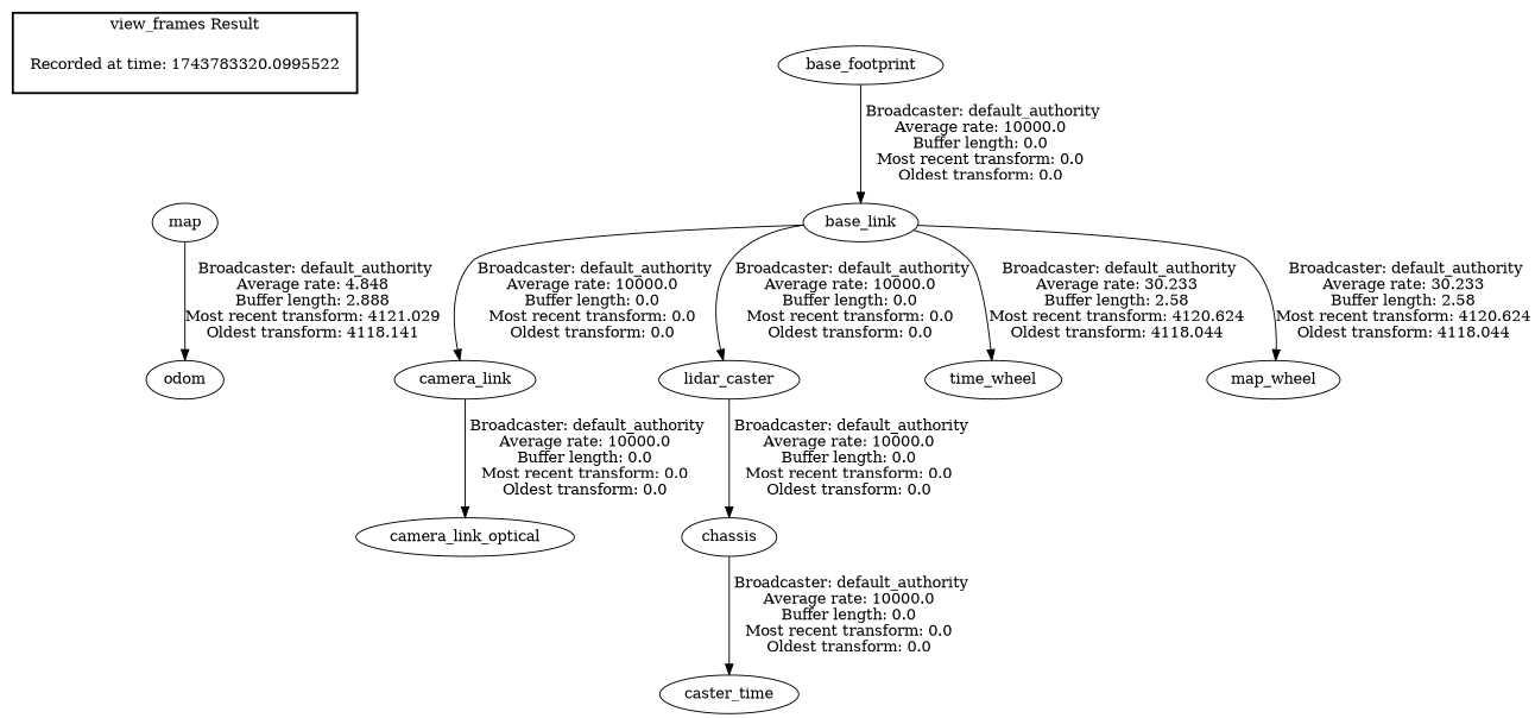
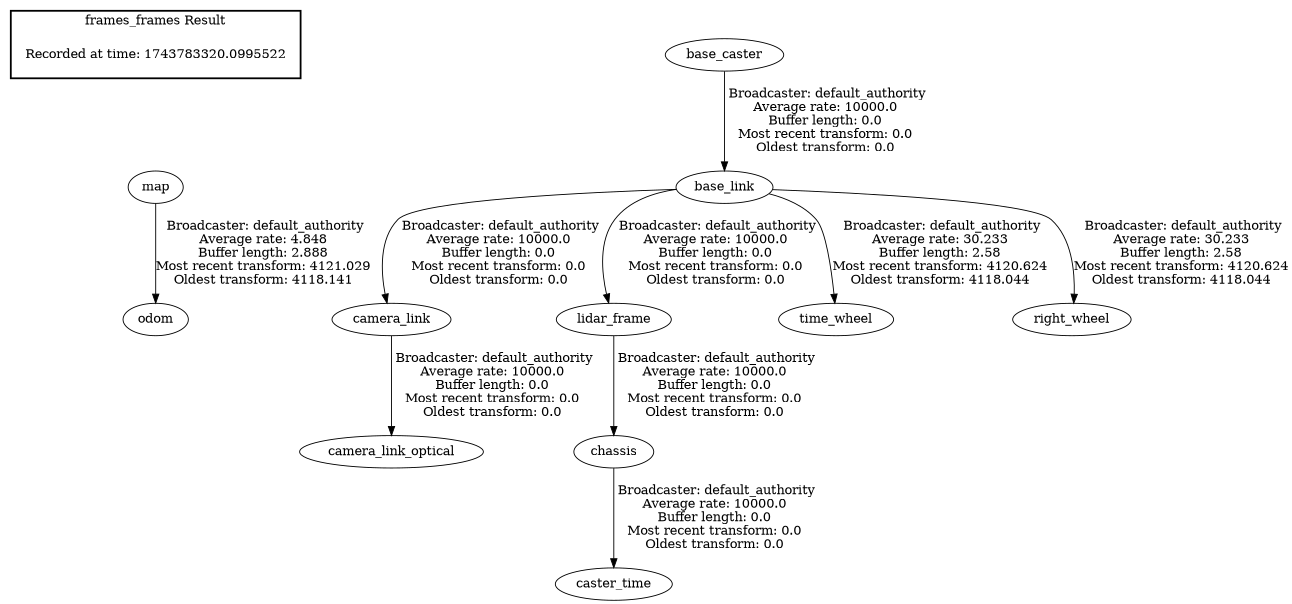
  digraph {
    "Recorded at time: 1743783320.0995522" [shape=plaintext]
    map
    odom
-   base_footprint
+   base_footprint [label=base_caster]
    base_link
    camera_link
-   lidar_frame [label=lidar_caster]
+   lidar_frame
    n8 [label=time_wheel]
-   right_wheel [label=map_wheel]
+   right_wheel
    camera_link_optical
    n11 [label=caster_time]
    chassis
    subgraph cluster_1 {
      color=black
-     label="view_frames Result"
+     label="frames_frames Result"
      style=bold
      "Recorded at time: 1743783320.0995522"
    }
    "Recorded at time: 1743783320.0995522" -> map [style=invis]
    map -> odom [label=" Broadcaster: default_authority\nAverage rate: 4.848\nBuffer length: 2.888\nMost recent transform: 4121.029\nOldest transform: 4118.141\n"]
    base_footprint -> base_link [label=" Broadcaster: default_authority\nAverage rate: 10000.0\nBuffer length: 0.0\nMost recent transform: 0.0\nOldest transform: 0.0\n"]
    base_link -> camera_link [label=" Broadcaster: default_authority\nAverage rate: 10000.0\nBuffer length: 0.0\nMost recent transform: 0.0\nOldest transform: 0.0\n"]
    base_link -> lidar_frame [label=" Broadcaster: default_authority\nAverage rate: 10000.0\nBuffer length: 0.0\nMost recent transform: 0.0\nOldest transform: 0.0\n"]
    base_link -> n8 [label=" Broadcaster: default_authority\nAverage rate: 30.233\nBuffer length: 2.58\nMost recent transform: 4120.624\nOldest transform: 4118.044\n"]
    base_link -> right_wheel [label=" Broadcaster: default_authority\nAverage rate: 30.233\nBuffer length: 2.58\nMost recent transform: 4120.624\nOldest transform: 4118.044\n"]
    camera_link -> camera_link_optical [label=" Broadcaster: default_authority\nAverage rate: 10000.0\nBuffer length: 0.0\nMost recent transform: 0.0\nOldest transform: 0.0\n"]
    lidar_frame -> chassis [label=" Broadcaster: default_authority\nAverage rate: 10000.0\nBuffer length: 0.0\nMost recent transform: 0.0\nOldest transform: 0.0\n"]
    chassis -> n11 [label=" Broadcaster: default_authority\nAverage rate: 10000.0\nBuffer length: 0.0\nMost recent transform: 0.0\nOldest transform: 0.0\n"]
  }
